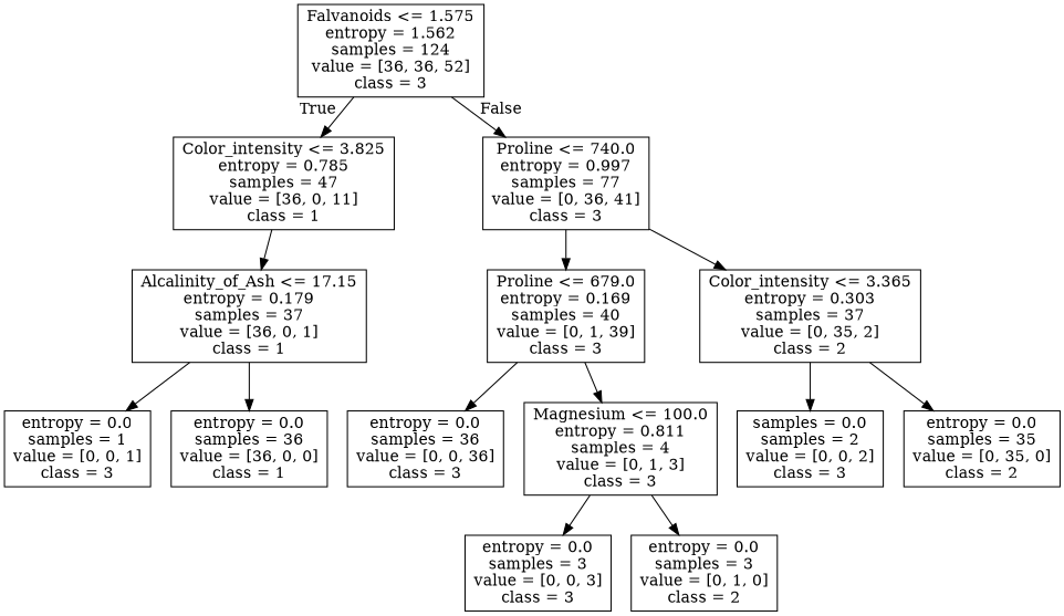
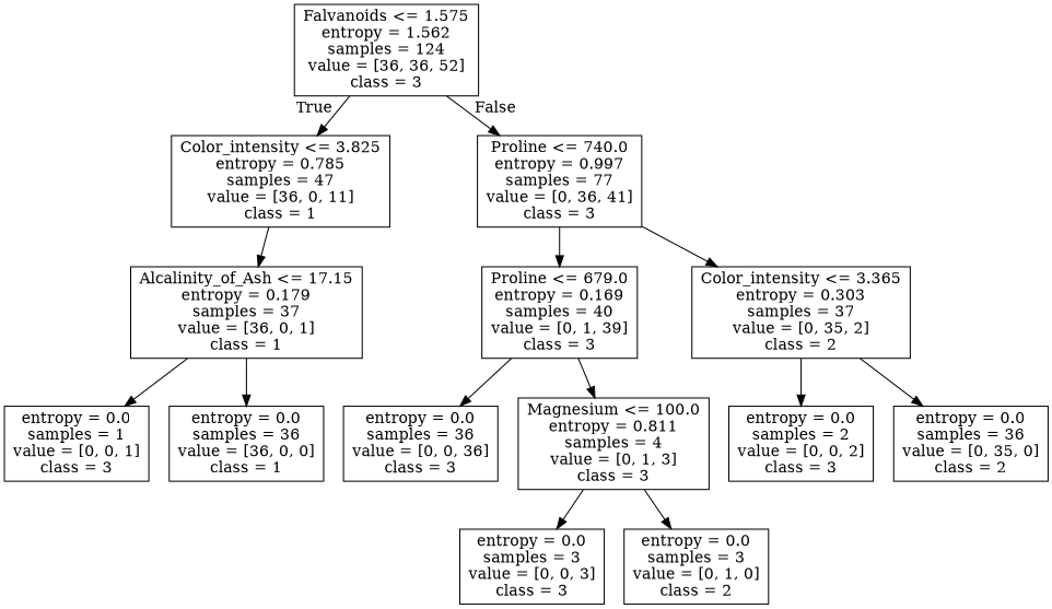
  digraph {
    node [shape=box]
    n1 [label="Falvanoids <= 1.575\nentropy = 1.562\nsamples = 124\nvalue = [36, 36, 52]\nclass = 3"]
    n2 [label="Color_intensity <= 3.825\nentropy = 0.785\nsamples = 47\nvalue = [36, 0, 11]\nclass = 1"]
    n3 [label="Proline <= 740.0\nentropy = 0.997\nsamples = 77\nvalue = [0, 36, 41]\nclass = 3"]
    n4 [label="Alcalinity_of_Ash <= 17.15\nentropy = 0.179\nsamples = 37\nvalue = [36, 0, 1]\nclass = 1"]
    n5 [label="Proline <= 679.0\nentropy = 0.169\nsamples = 40\nvalue = [0, 1, 39]\nclass = 3"]
    n6 [label="Color_intensity <= 3.365\nentropy = 0.303\nsamples = 37\nvalue = [0, 35, 2]\nclass = 2"]
    n7 [label="entropy = 0.0\nsamples = 1\nvalue = [0, 0, 1]\nclass = 3"]
    n8 [label="entropy = 0.0\nsamples = 36\nvalue = [36, 0, 0]\nclass = 1"]
    n9 [label="entropy = 0.0\nsamples = 36\nvalue = [0, 0, 36]\nclass = 3"]
    n10 [label="Magnesium <= 100.0\nentropy = 0.811\nsamples = 4\nvalue = [0, 1, 3]\nclass = 3"]
-   n11 [label="samples = 0.0\nsamples = 2\nvalue = [0, 0, 2]\nclass = 3"]
-   n12 [label="entropy = 0.0\nsamples = 35\nvalue = [0, 35, 0]\nclass = 2"]
+   n11 [label="entropy = 0.0\nsamples = 2\nvalue = [0, 0, 2]\nclass = 3"]
+   n12 [label="entropy = 0.0\nsamples = 36\nvalue = [0, 35, 0]\nclass = 2"]
    n13 [label="entropy = 0.0\nsamples = 3\nvalue = [0, 0, 3]\nclass = 3"]
    n14 [label="entropy = 0.0\nsamples = 3\nvalue = [0, 1, 0]\nclass = 2"]
    n1 -> n2 [headlabel=True labelangle=45 labeldistance=2.5]
    n1 -> n3 [headlabel=False labelangle=-45 labeldistance=2.5]
    n2 -> n4
    n3 -> n5
    n3 -> n6
    n4 -> n7
    n4 -> n8
    n5 -> n9
    n5 -> n10
    n6 -> n11
    n6 -> n12
    n10 -> n13
    n10 -> n14
  }
